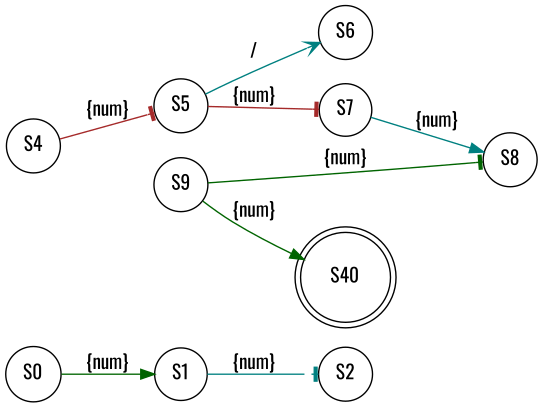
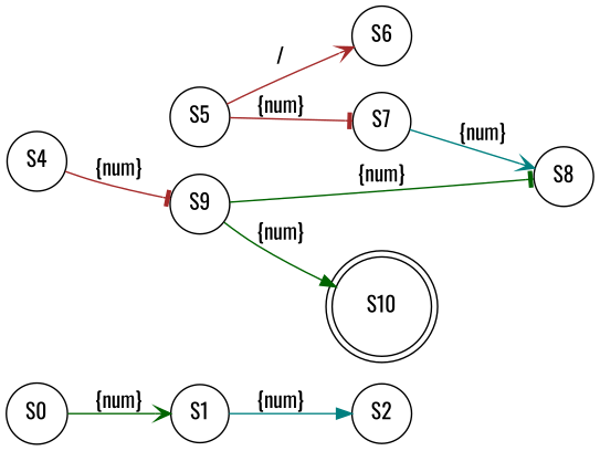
  digraph {
    fontname=Oswald
    rankdir=LR
    node [fontname=Oswald shape=circle]
    edge [arrowhead=normal color=darkgreen fontname=Oswald]
    S0
    S1
    S2
    S4
    S5
    S6
    S7
    S8
    S9
-   S10 [peripheries=2 label=S40]
-   S0 -> S1 [label="{num}"]
-   S1 -> S2 [arrowhead=tee color=teal label="{num}"]
-   S4 -> S5 [arrowhead=tee color=brown label="{num}"]
-   S5 -> S6 [arrowhead=vee color=teal label="/"]
+   S10 [peripheries=2]
+   S0 -> S1 [arrowhead=vee label="{num}"]
+   S1 -> S2 [color=teal label="{num}"]
+   S4 -> S9 [arrowhead=tee color=brown label="{num}"]
+   S5 -> S6 [arrowhead=vee color=brown label="/"]
    S5 -> S7 [arrowhead=tee color=brown label="{num}"]
-   S7 -> S8 [color=teal label="{num}"]
+   S7 -> S8 [arrowhead=vee color=teal label="{num}"]
    S9 -> S8 [arrowhead=tee label="{num}"]
    S9 -> S10 [label="{num}"]
  }
